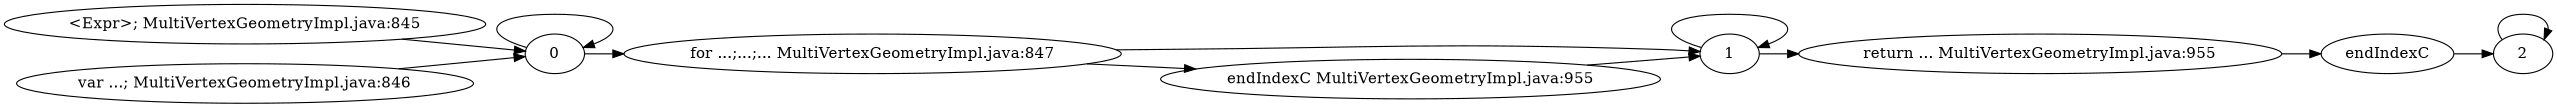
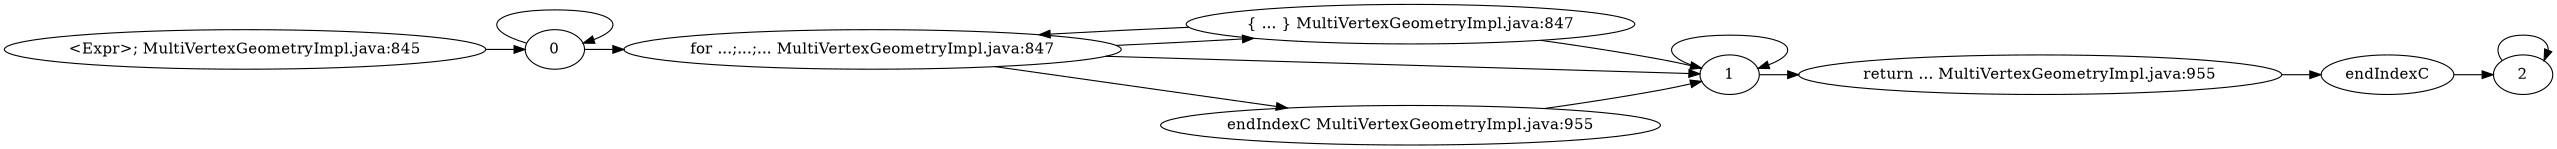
  strict digraph {
    rankdir=LR
    "<Expr>; MultiVertexGeometryImpl.java:845"
    0
-   "var ...; MultiVertexGeometryImpl.java:846"
    "for ...;...;... MultiVertexGeometryImpl.java:847"
+   "{ ... } MultiVertexGeometryImpl.java:847"
    1
    n7 [label="endIndexC MultiVertexGeometryImpl.java:955"]
    n8 [label="return ... MultiVertexGeometryImpl.java:955"]
    n9 [label=endIndexC]
    2
    "<Expr>; MultiVertexGeometryImpl.java:845" -> 0
    0 -> 0
    0 -> "for ...;...;... MultiVertexGeometryImpl.java:847"
-   "var ...; MultiVertexGeometryImpl.java:846" -> 0
+   "for ...;...;... MultiVertexGeometryImpl.java:847" -> "{ ... } MultiVertexGeometryImpl.java:847"
    "for ...;...;... MultiVertexGeometryImpl.java:847" -> 1
    "for ...;...;... MultiVertexGeometryImpl.java:847" -> n7
+   "{ ... } MultiVertexGeometryImpl.java:847" -> "for ...;...;... MultiVertexGeometryImpl.java:847"
+   "{ ... } MultiVertexGeometryImpl.java:847" -> 1
    1 -> 1
    1 -> n8
    n7 -> 1
    n8 -> n9
    n9 -> 2
    2 -> 2
  }
